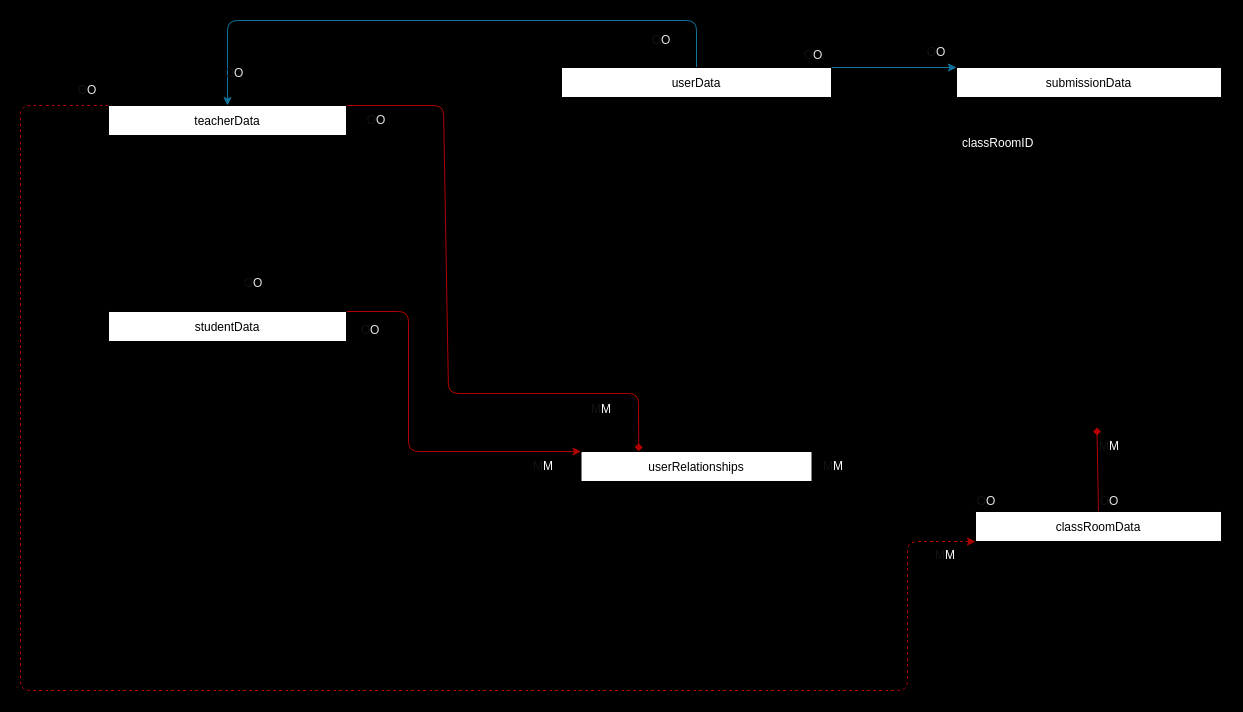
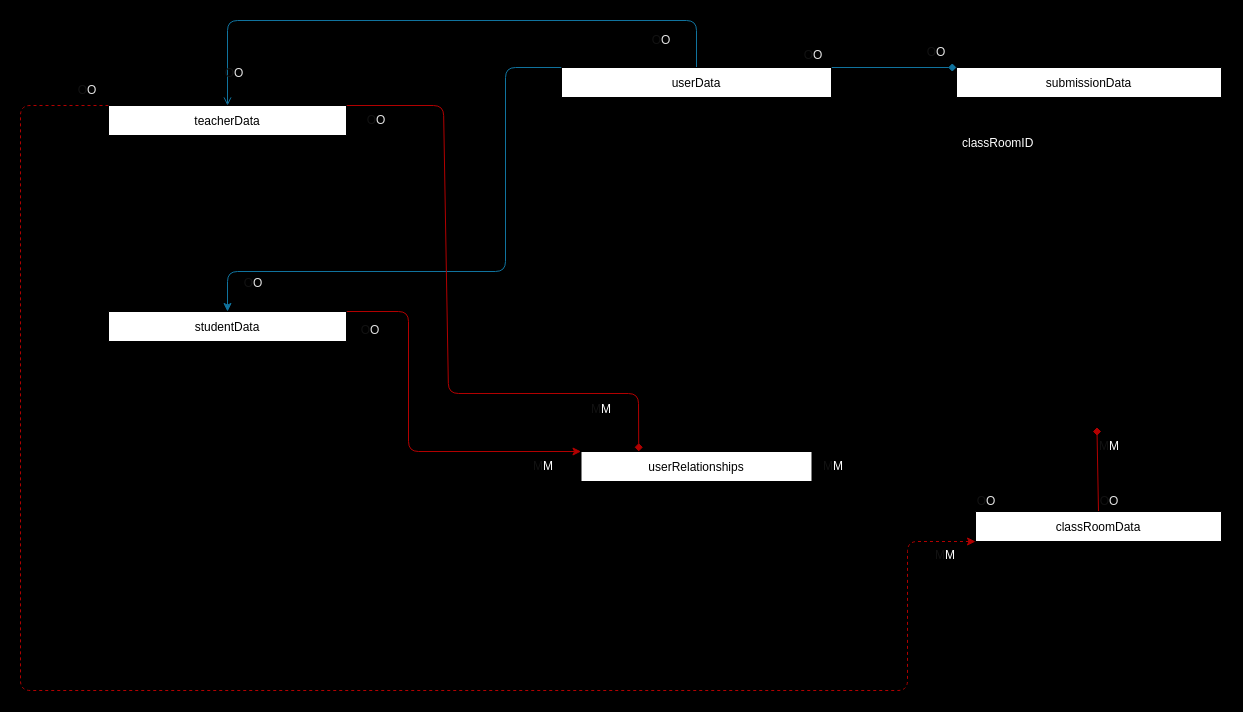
  <mxCell id="0" />
  <mxCell id="1" parent="0" />
- <mxCell id="2" style="edgeStyle=none;html=1;exitX=0.5;exitY=0;exitDx=0;exitDy=0;entryX=0.5;entryY=0;entryDx=0;entryDy=0;fillColor=#b1ddf0;strokeColor=#10739e;" edge="1" parent="1" source="5" target="36"><mxGeometry relative="1" as="geometry"><Array as="points"><mxPoint x="696" y="20" /><mxPoint x="227" y="20" /></Array></mxGeometry></mxCell>
- <mxCell id="4" style="edgeStyle=none;html=1;exitX=1;exitY=0;exitDx=0;exitDy=0;entryX=0;entryY=0;entryDx=0;entryDy=0;fontColor=#FFFFFF;fillColor=#b1ddf0;strokeColor=#10739e;" edge="1" parent="1" source="5" target="16"><mxGeometry relative="1" as="geometry" /></mxCell>
+ <mxCell id="2" style="edgeStyle=none;html=1;exitX=0.5;exitY=0;exitDx=0;exitDy=0;entryX=0.5;entryY=0;entryDx=0;entryDy=0;fillColor=#b1ddf0;strokeColor=#10739e;endArrow=open;" edge="1" parent="1" source="5" target="36"><mxGeometry relative="1" as="geometry"><Array as="points"><mxPoint x="696" y="20" /><mxPoint x="227" y="20" /></Array></mxGeometry></mxCell>
+ <mxCell id="3" style="edgeStyle=none;html=1;exitX=0;exitY=0;exitDx=0;exitDy=0;entryX=0.5;entryY=0;entryDx=0;entryDy=0;fontColor=#121212;fillColor=#b1ddf0;strokeColor=#10739e;" edge="1" parent="1" source="5" target="42"><mxGeometry relative="1" as="geometry"><Array as="points"><mxPoint x="505" y="67" /><mxPoint x="505" y="271" /><mxPoint x="227" y="271" /></Array></mxGeometry></mxCell>
+ <mxCell id="4" style="edgeStyle=none;html=1;exitX=1;exitY=0;exitDx=0;exitDy=0;entryX=0;entryY=0;entryDx=0;entryDy=0;fontColor=#FFFFFF;fillColor=#b1ddf0;strokeColor=#10739e;endArrow=diamond;" edge="1" parent="1" source="5" target="16"><mxGeometry relative="1" as="geometry" /></mxCell>
  <mxCell id="5" value="userData" style="swimlane;fontStyle=0;childLayout=stackLayout;horizontal=1;startSize=30;horizontalStack=0;resizeParent=1;resizeParentMax=0;resizeLast=0;collapsible=1;marginBottom=0;fontFamily=Helvetica;" parent="1" vertex="1"><mxGeometry x="561" y="67" width="270" height="330" as="geometry" /></mxCell>
  <mxCell id="6" value="userID    " style="text;strokeColor=none;fillColor=none;align=left;verticalAlign=middle;spacingLeft=4;spacingRight=4;overflow=hidden;points=[[0,0.5],[1,0.5]];portConstraint=eastwest;rotatable=0;" parent="5" vertex="1"><mxGeometry y="30" width="270" height="30" as="geometry" /></mxCell>
  <mxCell id="7" value="userName" style="text;strokeColor=none;fillColor=none;align=left;verticalAlign=middle;spacingLeft=4;spacingRight=4;overflow=hidden;points=[[0,0.5],[1,0.5]];portConstraint=eastwest;rotatable=0;" parent="5" vertex="1"><mxGeometry y="60" width="270" height="30" as="geometry" /></mxCell>
  <mxCell id="8" value="hashedPassword" style="text;strokeColor=none;fillColor=none;align=left;verticalAlign=middle;spacingLeft=4;spacingRight=4;overflow=hidden;points=[[0,0.5],[1,0.5]];portConstraint=eastwest;rotatable=0;fontFamily=Helvetica;" parent="5" vertex="1"><mxGeometry y="90" width="270" height="30" as="geometry" /></mxCell>
  <mxCell id="9" value="profileImageURL" style="text;strokeColor=none;fillColor=none;align=left;verticalAlign=middle;spacingLeft=4;spacingRight=4;overflow=hidden;points=[[0,0.5],[1,0.5]];portConstraint=eastwest;rotatable=0;fontFamily=Helvetica;" parent="5" vertex="1"><mxGeometry y="120" width="270" height="30" as="geometry" /></mxCell>
  <mxCell id="10" value="profileImageURL" style="text;strokeColor=none;fillColor=none;align=left;verticalAlign=middle;spacingLeft=4;spacingRight=4;overflow=hidden;points=[[0,0.5],[1,0.5]];portConstraint=eastwest;rotatable=0;fontFamily=Helvetica;" vertex="1" parent="5"><mxGeometry y="150" width="270" height="30" as="geometry" /></mxCell>
  <mxCell id="11" value="dateTimeCreated" style="text;strokeColor=none;fillColor=none;align=left;verticalAlign=middle;spacingLeft=4;spacingRight=4;overflow=hidden;points=[[0,0.5],[1,0.5]];portConstraint=eastwest;rotatable=0;" parent="5" vertex="1"><mxGeometry y="180" width="270" height="30" as="geometry" /></mxCell>
  <mxCell id="12" value="isAdmin" style="text;strokeColor=none;fillColor=none;align=left;verticalAlign=middle;spacingLeft=4;spacingRight=4;overflow=hidden;points=[[0,0.5],[1,0.5]];portConstraint=eastwest;rotatable=0;fontFamily=Helvetica;" parent="5" vertex="1"><mxGeometry y="210" width="270" height="30" as="geometry" /></mxCell>
  <mxCell id="13" value="isTeacher" style="text;strokeColor=none;fillColor=none;align=left;verticalAlign=middle;spacingLeft=4;spacingRight=4;overflow=hidden;points=[[0,0.5],[1,0.5]];portConstraint=eastwest;rotatable=0;fontFamily=Helvetica;" parent="5" vertex="1"><mxGeometry y="240" width="270" height="30" as="geometry" /></mxCell>
  <mxCell id="14" value="isStudent" style="text;strokeColor=none;fillColor=none;align=left;verticalAlign=middle;spacingLeft=4;spacingRight=4;overflow=hidden;points=[[0,0.5],[1,0.5]];portConstraint=eastwest;rotatable=0;fontFamily=Helvetica;" parent="5" vertex="1"><mxGeometry y="270" width="270" height="30" as="geometry" /></mxCell>
  <mxCell id="15" value="isAccountDeleted" style="text;strokeColor=none;fillColor=none;align=left;verticalAlign=middle;spacingLeft=4;spacingRight=4;overflow=hidden;points=[[0,0.5],[1,0.5]];portConstraint=eastwest;rotatable=0;fontFamily=Helvetica;" parent="5" vertex="1"><mxGeometry y="300" width="270" height="30" as="geometry" /></mxCell>
  <mxCell id="16" value="submissionData" style="swimlane;fontStyle=0;childLayout=stackLayout;horizontal=1;startSize=30;horizontalStack=0;resizeParent=1;resizeParentMax=0;resizeLast=0;collapsible=1;marginBottom=0;fontFamily=Helvetica;" parent="1" vertex="1"><mxGeometry x="956" y="67" width="265" height="360" as="geometry" /></mxCell>
  <mxCell id="17" value="submissionID" style="text;strokeColor=none;fillColor=none;align=left;verticalAlign=middle;spacingLeft=4;spacingRight=4;overflow=hidden;points=[[0,0.5],[1,0.5]];portConstraint=eastwest;rotatable=0;fontFamily=Helvetica;" parent="16" vertex="1"><mxGeometry y="30" width="265" height="30" as="geometry" /></mxCell>
  <mxCell id="18" value="classRoomID" style="text;strokeColor=none;fillColor=none;align=left;verticalAlign=middle;spacingLeft=4;spacingRight=4;overflow=hidden;points=[[0,0.5],[1,0.5]];portConstraint=eastwest;rotatable=0;fontColor=#FFFFFF;" vertex="1" parent="16"><mxGeometry y="60" width="265" height="30" as="geometry" /></mxCell>
  <mxCell id="19" value="userID" style="text;strokeColor=none;fillColor=none;align=left;verticalAlign=middle;spacingLeft=4;spacingRight=4;overflow=hidden;points=[[0,0.5],[1,0.5]];portConstraint=eastwest;rotatable=0;fontFamily=Helvetica;" parent="16" vertex="1"><mxGeometry y="90" width="265" height="30" as="geometry" /></mxCell>
  <mxCell id="20" value="contentURI" style="text;strokeColor=none;fillColor=none;align=left;verticalAlign=middle;spacingLeft=4;spacingRight=4;overflow=hidden;points=[[0,0.5],[1,0.5]];portConstraint=eastwest;rotatable=0;fontFamily=Helvetica;" parent="16" vertex="1"><mxGeometry y="120" width="265" height="30" as="geometry" /></mxCell>
  <mxCell id="21" value="isPDF" style="text;strokeColor=none;fillColor=none;align=left;verticalAlign=middle;spacingLeft=4;spacingRight=4;overflow=hidden;points=[[0,0.5],[1,0.5]];portConstraint=eastwest;rotatable=0;fontFamily=Helvetica;" parent="16" vertex="1"><mxGeometry y="150" width="265" height="30" as="geometry" /></mxCell>
  <mxCell id="22" value="isVideo" style="text;strokeColor=none;fillColor=none;align=left;verticalAlign=middle;spacingLeft=4;spacingRight=4;overflow=hidden;points=[[0,0.5],[1,0.5]];portConstraint=eastwest;rotatable=0;fontFamily=Helvetica;" parent="16" vertex="1"><mxGeometry y="180" width="265" height="30" as="geometry" /></mxCell>
  <mxCell id="23" value="viewCount" style="text;strokeColor=none;fillColor=none;align=left;verticalAlign=middle;spacingLeft=4;spacingRight=4;overflow=hidden;points=[[0,0.5],[1,0.5]];portConstraint=eastwest;rotatable=0;fontFamily=Helvetica;" parent="16" vertex="1"><mxGeometry y="210" width="265" height="30" as="geometry" /></mxCell>
  <mxCell id="24" value="isVisibileByAll" style="text;strokeColor=none;fillColor=none;align=left;verticalAlign=middle;spacingLeft=4;spacingRight=4;overflow=hidden;points=[[0,0.5],[1,0.5]];portConstraint=eastwest;rotatable=0;fontFamily=Helvetica;" vertex="1" parent="16"><mxGeometry y="240" width="265" height="30" as="geometry" /></mxCell>
  <mxCell id="25" value="isVisibileByAll" style="text;strokeColor=none;fillColor=none;align=left;verticalAlign=middle;spacingLeft=4;spacingRight=4;overflow=hidden;points=[[0,0.5],[1,0.5]];portConstraint=eastwest;rotatable=0;fontFamily=Helvetica;" parent="16" vertex="1"><mxGeometry y="270" width="265" height="30" as="geometry" /></mxCell>
  <mxCell id="26" value="isOnlyVisibleByClass" style="text;strokeColor=none;fillColor=none;align=left;verticalAlign=middle;spacingLeft=4;spacingRight=4;overflow=hidden;points=[[0,0.5],[1,0.5]];portConstraint=eastwest;rotatable=0;fontFamily=Helvetica;" parent="16" vertex="1"><mxGeometry y="300" width="265" height="30" as="geometry" /></mxCell>
  <mxCell id="27" value="isSubmissionDeleted" style="text;strokeColor=none;fillColor=none;align=left;verticalAlign=middle;spacingLeft=4;spacingRight=4;overflow=hidden;points=[[0,0.5],[1,0.5]];portConstraint=eastwest;rotatable=0;fontFamily=Helvetica;" parent="16" vertex="1"><mxGeometry y="330" width="265" height="30" as="geometry" /></mxCell>
  <mxCell id="28" value="userRelationships" style="swimlane;fontStyle=0;childLayout=stackLayout;horizontal=1;startSize=30;horizontalStack=0;resizeParent=1;resizeParentMax=0;resizeLast=0;collapsible=1;marginBottom=0;fontFamily=Helvetica;" parent="1" vertex="1"><mxGeometry x="580.5" y="451" width="231" height="180" as="geometry" /></mxCell>
  <mxCell id="29" value="relationshipID" style="text;strokeColor=none;fillColor=none;align=left;verticalAlign=middle;spacingLeft=4;spacingRight=4;overflow=hidden;points=[[0,0.5],[1,0.5]];portConstraint=eastwest;rotatable=0;fontFamily=Helvetica;" parent="28" vertex="1"><mxGeometry y="30" width="231" height="30" as="geometry" /></mxCell>
  <mxCell id="30" value="teacherID" style="text;strokeColor=none;fillColor=none;align=left;verticalAlign=middle;spacingLeft=4;spacingRight=4;overflow=hidden;points=[[0,0.5],[1,0.5]];portConstraint=eastwest;rotatable=0;fontFamily=Helvetica;" parent="28" vertex="1"><mxGeometry y="60" width="231" height="30" as="geometry" /></mxCell>
  <mxCell id="31" value="studentID" style="text;strokeColor=none;fillColor=none;align=left;verticalAlign=middle;spacingLeft=4;spacingRight=4;overflow=hidden;points=[[0,0.5],[1,0.5]];portConstraint=eastwest;rotatable=0;fontFamily=Helvetica;" parent="28" vertex="1"><mxGeometry y="90" width="231" height="30" as="geometry" /></mxCell>
  <mxCell id="32" value="classRoomID" style="text;strokeColor=none;fillColor=none;align=left;verticalAlign=middle;spacingLeft=4;spacingRight=4;overflow=hidden;points=[[0,0.5],[1,0.5]];portConstraint=eastwest;rotatable=0;" vertex="1" parent="28"><mxGeometry y="120" width="231" height="30" as="geometry" /></mxCell>
  <mxCell id="33" value="isrRequestAccepted" style="text;strokeColor=none;fillColor=none;align=left;verticalAlign=middle;spacingLeft=4;spacingRight=4;overflow=hidden;points=[[0,0.5],[1,0.5]];portConstraint=eastwest;rotatable=0;fontFamily=Helvetica;" parent="28" vertex="1"><mxGeometry y="150" width="231" height="30" as="geometry" /></mxCell>
  <mxCell id="34" style="edgeStyle=none;html=1;exitX=1;exitY=0;exitDx=0;exitDy=0;entryX=0.25;entryY=0;entryDx=0;entryDy=0;fontColor=#FFFFFF;fillColor=#e51400;strokeColor=#B20000;endArrow=diamond;" edge="1" parent="1" source="36" target="28"><mxGeometry relative="1" as="geometry"><Array as="points"><mxPoint x="443" y="105" /><mxPoint x="448" y="393" /><mxPoint x="638" y="393" /></Array></mxGeometry></mxCell>
  <mxCell id="35" style="edgeStyle=none;html=1;exitX=0;exitY=0;exitDx=0;exitDy=0;entryX=0;entryY=0.25;entryDx=0;entryDy=0;fontColor=#FFFFFF;fillColor=#e51400;strokeColor=#B20000;dashed=1;" edge="1" parent="1" source="36" target="48"><mxGeometry relative="1" as="geometry"><Array as="points"><mxPoint x="20" y="105" /><mxPoint x="20" y="690" /><mxPoint x="907" y="690" /><mxPoint x="907" y="541" /></Array></mxGeometry></mxCell>
  <mxCell id="36" value="teacherData" style="swimlane;fontStyle=0;childLayout=stackLayout;horizontal=1;startSize=30;horizontalStack=0;resizeParent=1;resizeParentMax=0;resizeLast=0;collapsible=1;marginBottom=0;fontFamily=Helvetica;" parent="1" vertex="1"><mxGeometry x="108" y="105" width="238" height="150" as="geometry" /></mxCell>
  <mxCell id="37" value="teacherID" style="text;strokeColor=none;fillColor=none;align=left;verticalAlign=middle;spacingLeft=4;spacingRight=4;overflow=hidden;points=[[0,0.5],[1,0.5]];portConstraint=eastwest;rotatable=0;fontFamily=Helvetica;" parent="36" vertex="1"><mxGeometry y="30" width="238" height="30" as="geometry" /></mxCell>
  <mxCell id="38" value="userID" style="text;strokeColor=none;fillColor=none;align=left;verticalAlign=middle;spacingLeft=4;spacingRight=4;overflow=hidden;points=[[0,0.5],[1,0.5]];portConstraint=eastwest;rotatable=0;fontFamily=Helvetica;" parent="36" vertex="1"><mxGeometry y="60" width="238" height="30" as="geometry" /></mxCell>
  <mxCell id="39" value=".........." style="text;strokeColor=none;fillColor=none;align=left;verticalAlign=middle;spacingLeft=4;spacingRight=4;overflow=hidden;points=[[0,0.5],[1,0.5]];portConstraint=eastwest;rotatable=0;fontFamily=Helvetica;" parent="36" vertex="1"><mxGeometry y="90" width="238" height="30" as="geometry" /></mxCell>
  <mxCell id="40" value="otherData" style="text;strokeColor=none;fillColor=none;align=left;verticalAlign=middle;spacingLeft=4;spacingRight=4;overflow=hidden;points=[[0,0.5],[1,0.5]];portConstraint=eastwest;rotatable=0;fontFamily=Helvetica;" parent="36" vertex="1"><mxGeometry y="120" width="238" height="30" as="geometry" /></mxCell>
  <mxCell id="41" style="edgeStyle=none;html=1;exitX=1;exitY=0;exitDx=0;exitDy=0;entryX=0;entryY=0;entryDx=0;entryDy=0;fontColor=#121212;fillColor=#e51400;strokeColor=#B20000;" edge="1" parent="1" source="42" target="28"><mxGeometry relative="1" as="geometry"><Array as="points"><mxPoint x="408" y="311" /><mxPoint x="408" y="451" /></Array></mxGeometry></mxCell>
  <mxCell id="42" value="studentData" style="swimlane;fontStyle=0;childLayout=stackLayout;horizontal=1;startSize=30;horizontalStack=0;resizeParent=1;resizeParentMax=0;resizeLast=0;collapsible=1;marginBottom=0;fontFamily=Helvetica;" parent="1" vertex="1"><mxGeometry x="108" y="311" width="238" height="150" as="geometry" /></mxCell>
  <mxCell id="43" value="studentID" style="text;strokeColor=none;fillColor=none;align=left;verticalAlign=middle;spacingLeft=4;spacingRight=4;overflow=hidden;points=[[0,0.5],[1,0.5]];portConstraint=eastwest;rotatable=0;fontFamily=Helvetica;" parent="42" vertex="1"><mxGeometry y="30" width="238" height="30" as="geometry" /></mxCell>
  <mxCell id="44" value="userID" style="text;strokeColor=none;fillColor=none;align=left;verticalAlign=middle;spacingLeft=4;spacingRight=4;overflow=hidden;points=[[0,0.5],[1,0.5]];portConstraint=eastwest;rotatable=0;fontFamily=Helvetica;" parent="42" vertex="1"><mxGeometry y="60" width="238" height="30" as="geometry" /></mxCell>
  <mxCell id="45" value=".........." style="text;strokeColor=none;fillColor=none;align=left;verticalAlign=middle;spacingLeft=4;spacingRight=4;overflow=hidden;points=[[0,0.5],[1,0.5]];portConstraint=eastwest;rotatable=0;fontFamily=Helvetica;" parent="42" vertex="1"><mxGeometry y="90" width="238" height="30" as="geometry" /></mxCell>
  <mxCell id="46" value="otherData" style="text;strokeColor=none;fillColor=none;align=left;verticalAlign=middle;spacingLeft=4;spacingRight=4;overflow=hidden;points=[[0,0.5],[1,0.5]];portConstraint=eastwest;rotatable=0;fontFamily=Helvetica;" parent="42" vertex="1"><mxGeometry y="120" width="238" height="30" as="geometry" /></mxCell>
  <mxCell id="47" style="edgeStyle=none;html=1;exitX=0.5;exitY=0;exitDx=0;exitDy=0;entryX=0.53;entryY=0.994;entryDx=0;entryDy=0;entryPerimeter=0;fontColor=#FFFFFF;fillColor=#e51400;strokeColor=#B20000;endArrow=diamond;" edge="1" parent="1" source="48" target="27"><mxGeometry relative="1" as="geometry" /></mxCell>
  <mxCell id="48" value="classRoomData" style="swimlane;fontStyle=0;childLayout=stackLayout;horizontal=1;startSize=30;horizontalStack=0;resizeParent=1;resizeParentMax=0;resizeLast=0;collapsible=1;marginBottom=0;" vertex="1" parent="1"><mxGeometry x="975" y="511" width="246" height="120" as="geometry" /></mxCell>
  <mxCell id="49" value="classRoomID" style="text;strokeColor=none;fillColor=none;align=left;verticalAlign=middle;spacingLeft=4;spacingRight=4;overflow=hidden;points=[[0,0.5],[1,0.5]];portConstraint=eastwest;rotatable=0;" vertex="1" parent="48"><mxGeometry y="30" width="246" height="30" as="geometry" /></mxCell>
  <mxCell id="50" value="teacherID" style="text;strokeColor=none;fillColor=none;align=left;verticalAlign=middle;spacingLeft=4;spacingRight=4;overflow=hidden;points=[[0,0.5],[1,0.5]];portConstraint=eastwest;rotatable=0;" vertex="1" parent="48"><mxGeometry y="60" width="246" height="30" as="geometry" /></mxCell>
  <mxCell id="51" value="numStudents" style="text;strokeColor=none;fillColor=none;align=left;verticalAlign=middle;spacingLeft=4;spacingRight=4;overflow=hidden;points=[[0,0.5],[1,0.5]];portConstraint=eastwest;rotatable=0;" vertex="1" parent="48"><mxGeometry y="90" width="246" height="30" as="geometry" /></mxCell>
  <mxCell id="52" value="O&lt;font color=&quot;#e3e3e3&quot;&gt;O&lt;/font&gt;" style="text;html=1;strokeColor=none;fillColor=none;align=center;verticalAlign=middle;whiteSpace=wrap;rounded=0;fontColor=#121212;" vertex="1" parent="1"><mxGeometry x="340" y="315" width="60" height="30" as="geometry" /></mxCell>
  <mxCell id="53" value="M&lt;font color=&quot;#ffffff&quot;&gt;M&lt;/font&gt;" style="text;html=1;strokeColor=none;fillColor=none;align=center;verticalAlign=middle;whiteSpace=wrap;rounded=0;fontColor=#121212;" vertex="1" parent="1"><mxGeometry x="513" y="451" width="60" height="30" as="geometry" /></mxCell>
  <mxCell id="54" value="O&lt;font color=&quot;#e3e3e3&quot;&gt;O&lt;/font&gt;" style="text;html=1;strokeColor=none;fillColor=none;align=center;verticalAlign=middle;whiteSpace=wrap;rounded=0;fontColor=#121212;" vertex="1" parent="1"><mxGeometry x="346" y="105" width="60" height="30" as="geometry" /></mxCell>
  <mxCell id="55" value="M&lt;font color=&quot;#ffffff&quot;&gt;M&lt;/font&gt;" style="text;html=1;strokeColor=none;fillColor=none;align=center;verticalAlign=middle;whiteSpace=wrap;rounded=0;fontColor=#121212;" vertex="1" parent="1"><mxGeometry x="571" y="394" width="60" height="30" as="geometry" /></mxCell>
  <mxCell id="56" value="O&lt;font color=&quot;#e3e3e3&quot;&gt;O&lt;/font&gt;" style="text;html=1;strokeColor=none;fillColor=none;align=center;verticalAlign=middle;whiteSpace=wrap;rounded=0;fontColor=#121212;" vertex="1" parent="1"><mxGeometry x="631" y="25" width="60" height="30" as="geometry" /></mxCell>
  <mxCell id="57" value="O&lt;font color=&quot;#e3e3e3&quot;&gt;O&lt;/font&gt;" style="text;html=1;strokeColor=none;fillColor=none;align=center;verticalAlign=middle;whiteSpace=wrap;rounded=0;fontColor=#121212;" vertex="1" parent="1"><mxGeometry x="223" y="268" width="60" height="30" as="geometry" /></mxCell>
  <mxCell id="58" value="O&lt;font color=&quot;#e3e3e3&quot;&gt;O&lt;/font&gt;" style="text;html=1;strokeColor=none;fillColor=none;align=center;verticalAlign=middle;whiteSpace=wrap;rounded=0;fontColor=#121212;" vertex="1" parent="1"><mxGeometry x="204" y="58" width="60" height="30" as="geometry" /></mxCell>
  <mxCell id="59" value="O&lt;font color=&quot;#e3e3e3&quot;&gt;O&lt;/font&gt;" style="text;html=1;strokeColor=none;fillColor=none;align=center;verticalAlign=middle;whiteSpace=wrap;rounded=0;fontColor=#121212;" vertex="1" parent="1"><mxGeometry x="783" y="40" width="60" height="30" as="geometry" /></mxCell>
  <mxCell id="60" value="O&lt;font color=&quot;#e3e3e3&quot;&gt;O&lt;/font&gt;" style="text;html=1;strokeColor=none;fillColor=none;align=center;verticalAlign=middle;whiteSpace=wrap;rounded=0;fontColor=#121212;" vertex="1" parent="1"><mxGeometry x="906" y="37" width="60" height="30" as="geometry" /></mxCell>
  <mxCell id="61" value="O&lt;font color=&quot;#e3e3e3&quot;&gt;O&lt;/font&gt;" style="text;html=1;strokeColor=none;fillColor=none;align=center;verticalAlign=middle;whiteSpace=wrap;rounded=0;fontColor=#121212;" vertex="1" parent="1"><mxGeometry x="956" y="486" width="60" height="30" as="geometry" /></mxCell>
  <mxCell id="62" value="M&lt;font color=&quot;#ffffff&quot;&gt;M&lt;/font&gt;" style="text;html=1;strokeColor=none;fillColor=none;align=center;verticalAlign=middle;whiteSpace=wrap;rounded=0;fontColor=#121212;" vertex="1" parent="1"><mxGeometry x="803" y="451" width="60" height="30" as="geometry" /></mxCell>
  <mxCell id="63" value="O&lt;font color=&quot;#e3e3e3&quot;&gt;O&lt;/font&gt;" style="text;html=1;strokeColor=none;fillColor=none;align=center;verticalAlign=middle;whiteSpace=wrap;rounded=0;fontColor=#121212;" vertex="1" parent="1"><mxGeometry x="1079" y="486" width="60" height="30" as="geometry" /></mxCell>
  <mxCell id="64" value="M&lt;font color=&quot;#ffffff&quot;&gt;M&lt;/font&gt;" style="text;html=1;strokeColor=none;fillColor=none;align=center;verticalAlign=middle;whiteSpace=wrap;rounded=0;fontColor=#121212;" vertex="1" parent="1"><mxGeometry x="1079" y="431" width="60" height="30" as="geometry" /></mxCell>
  <mxCell id="65" value="O&lt;font color=&quot;#e3e3e3&quot;&gt;O&lt;/font&gt;" style="text;html=1;strokeColor=none;fillColor=none;align=center;verticalAlign=middle;whiteSpace=wrap;rounded=0;fontColor=#121212;" vertex="1" parent="1"><mxGeometry x="57" y="75" width="60" height="30" as="geometry" /></mxCell>
  <mxCell id="66" value="M&lt;font color=&quot;#ffffff&quot;&gt;M&lt;/font&gt;" style="text;html=1;strokeColor=none;fillColor=none;align=center;verticalAlign=middle;whiteSpace=wrap;rounded=0;fontColor=#121212;" vertex="1" parent="1"><mxGeometry x="915" y="540" width="60" height="30" as="geometry" /></mxCell>
